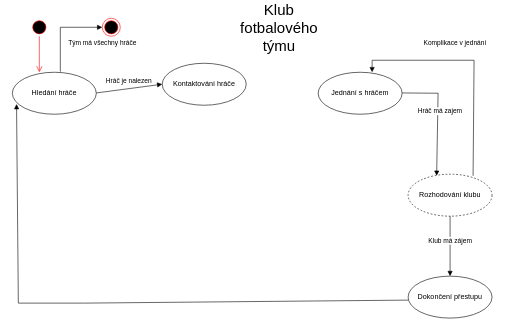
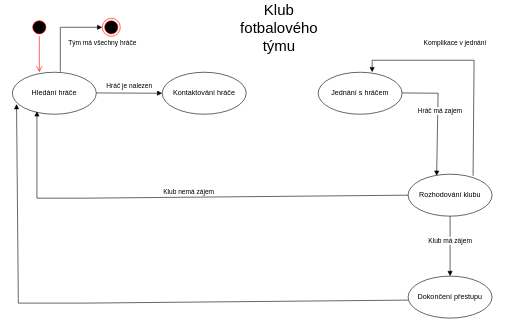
  <mxCell id="0" />
  <mxCell id="1" parent="0" />
- <mxCell id="2" value="Kontaktování hráče" style="ellipse;whiteSpace=wrap;html=1;" parent="1" vertex="1"><mxGeometry x="270" y="95" width="140" height="70" as="geometry" /></mxCell>
+ <mxCell id="2" value="Kontaktování hráče" style="ellipse;whiteSpace=wrap;html=1;" parent="1" vertex="1"><mxGeometry x="270" y="110" width="140" height="70" as="geometry" /></mxCell>
  <mxCell id="3" value="Klub fotbalového týmu" style="text;html=1;align=center;verticalAlign=middle;whiteSpace=wrap;rounded=0;fontSize=25;" parent="1" vertex="1"><mxGeometry x="380" y="20" width="170" height="30" as="geometry" /></mxCell>
  <mxCell id="4" value="Jednání s hráčem" style="ellipse;whiteSpace=wrap;html=1;" parent="1" vertex="1"><mxGeometry x="530" y="110" width="140" height="70" as="geometry" /></mxCell>
  <mxCell id="5" value="Hledání hráče" style="ellipse;whiteSpace=wrap;html=1;" parent="1" vertex="1"><mxGeometry x="20" y="110" width="140" height="70" as="geometry" /></mxCell>
  <mxCell id="6" value="Hráč je nalezen" style="html=1;verticalAlign=bottom;endArrow=block;curved=0;rounded=0;exitX=1;exitY=0.5;exitDx=0;exitDy=0;entryX=0;entryY=0.5;entryDx=0;entryDy=0;" parent="1" target="2" edge="1"><mxGeometry y="4" width="80" relative="1" as="geometry"><mxPoint x="160" y="144.5" as="sourcePoint" /><mxPoint x="280" y="144.5" as="targetPoint" /><mxPoint as="offset" /></mxGeometry></mxCell>
  <mxCell id="7" value="Hráč má zajem" style="html=1;verticalAlign=bottom;endArrow=block;curved=0;rounded=0;exitX=1;exitY=0.5;exitDx=0;exitDy=0;entryX=0.34;entryY=0.038;entryDx=0;entryDy=0;entryPerimeter=0;" parent="1" target="8" edge="1"><mxGeometry y="4" width="80" relative="1" as="geometry"><mxPoint x="670" y="144.5" as="sourcePoint" /><mxPoint x="730" y="145" as="targetPoint" /><mxPoint as="offset" /><Array as="points"><mxPoint x="730" y="145" /></Array></mxGeometry></mxCell>
- <mxCell id="8" value="Rozhodování klubu" style="ellipse;whiteSpace=wrap;html=1;dashed=1;" parent="1" vertex="1"><mxGeometry x="680" y="280" width="140" height="70" as="geometry" /></mxCell>
+ <mxCell id="8" value="Rozhodování klubu" style="ellipse;whiteSpace=wrap;html=1;" parent="1" vertex="1"><mxGeometry x="680" y="280" width="140" height="70" as="geometry" /></mxCell>
+ <mxCell id="9" value="Klub nemá zájem" style="html=1;verticalAlign=bottom;endArrow=block;curved=0;rounded=0;exitX=0;exitY=0.5;exitDx=0;exitDy=0;entryX=0.293;entryY=0.929;entryDx=0;entryDy=0;entryPerimeter=0;" parent="1" source="8" target="5" edge="1"><mxGeometry x="-0.042" width="80" relative="1" as="geometry"><mxPoint x="620" y="265" as="sourcePoint" /><mxPoint x="110" y="265" as="targetPoint" /><Array as="points"><mxPoint x="140" y="320" /><mxPoint x="61" y="320" /></Array><mxPoint as="offset" /></mxGeometry></mxCell>
  <mxCell id="10" value="Klub má zájem" style="html=1;verticalAlign=bottom;endArrow=block;curved=0;rounded=0;exitX=0.5;exitY=1;exitDx=0;exitDy=0;" parent="1" source="8" edge="1"><mxGeometry width="80" relative="1" as="geometry"><mxPoint x="690" y="420" as="sourcePoint" /><mxPoint x="750" y="450" as="targetPoint" /></mxGeometry></mxCell>
  <mxCell id="11" value="Dokončení přestupu" style="ellipse;whiteSpace=wrap;html=1;" parent="1" vertex="1"><mxGeometry x="680" y="450" width="140" height="70" as="geometry" /></mxCell>
  <mxCell id="12" value="" style="html=1;verticalAlign=bottom;endArrow=block;curved=0;rounded=0;exitX=0;exitY=0.5;exitDx=0;exitDy=0;entryX=0.05;entryY=0.757;entryDx=0;entryDy=0;entryPerimeter=0;" parent="1" target="5" edge="1"><mxGeometry x="-0.042" width="80" relative="1" as="geometry"><mxPoint x="680" y="490" as="sourcePoint" /><mxPoint x="61" y="350" as="targetPoint" /><Array as="points"><mxPoint x="140" y="495" /><mxPoint x="30" y="495" /></Array><mxPoint as="offset" /></mxGeometry></mxCell>
  <mxCell id="13" value="" style="ellipse;html=1;shape=startState;fillColor=#000000;strokeColor=#ff0000;" parent="1" vertex="1"><mxGeometry x="50" y="20" width="30" height="30" as="geometry" /></mxCell>
  <mxCell id="14" value="" style="edgeStyle=orthogonalEdgeStyle;html=1;verticalAlign=bottom;endArrow=open;endSize=8;strokeColor=#ff0000;rounded=0;" parent="1" source="13" edge="1"><mxGeometry relative="1" as="geometry"><mxPoint x="65" y="110" as="targetPoint" /></mxGeometry></mxCell>
  <mxCell id="15" value="" style="ellipse;html=1;shape=endState;fillColor=#000000;strokeColor=#ff0000;" parent="1" vertex="1"><mxGeometry x="170" y="20" width="30" height="30" as="geometry" /></mxCell>
  <mxCell id="16" value="Tým má všechny hráče" style="html=1;verticalAlign=bottom;endArrow=block;curved=0;rounded=0;entryX=0;entryY=0.5;entryDx=0;entryDy=0;" parent="1" target="15" edge="1"><mxGeometry x="1" y="-35" width="80" relative="1" as="geometry"><mxPoint x="100" y="109" as="sourcePoint" /><mxPoint x="180" y="109" as="targetPoint" /><Array as="points"><mxPoint x="100" y="35" /></Array><mxPoint as="offset" /></mxGeometry></mxCell>
  <mxCell id="17" value="Komplikace v jednání" style="html=1;verticalAlign=bottom;endArrow=block;curved=0;rounded=0;exitX=0.774;exitY=0.038;exitDx=0;exitDy=0;exitPerimeter=0;" edge="1" parent="1" source="8"><mxGeometry x="0.176" y="-20" width="80" relative="1" as="geometry"><mxPoint x="560" y="-28.5" as="sourcePoint" /><mxPoint x="620" y="110" as="targetPoint" /><mxPoint as="offset" /><Array as="points"><mxPoint x="790" y="90" /><mxPoint x="620" y="90" /></Array></mxGeometry></mxCell>
